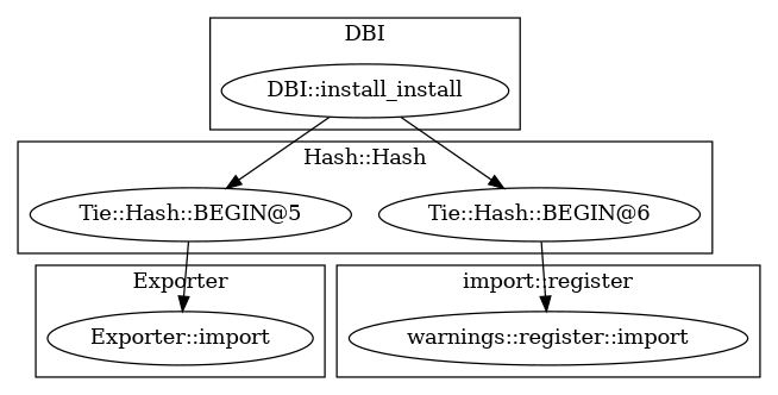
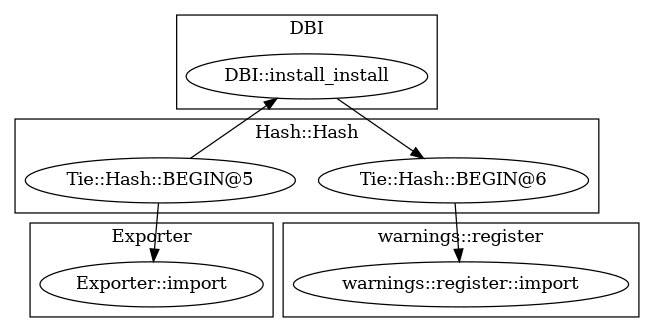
  digraph {
    n1 [label="DBI::install_install"]
    "Tie::Hash::BEGIN@5"
    "Tie::Hash::BEGIN@6"
    "Exporter::import"
    "warnings::register::import"
    subgraph cluster_1 {
      label=DBI
      n1
    }
    subgraph cluster_2 {
      label="Hash::Hash"
      "Tie::Hash::BEGIN@5"
      "Tie::Hash::BEGIN@6"
    }
    subgraph cluster_3 {
      label=Exporter
      "Exporter::import"
    }
    subgraph cluster_4 {
-     label="import::register"
+     label="warnings::register"
      "warnings::register::import"
    }
-   n1 -> "Tie::Hash::BEGIN@5"
+   "Tie::Hash::BEGIN@5" -> n1
    n1 -> "Tie::Hash::BEGIN@6"
    "Tie::Hash::BEGIN@5" -> "Exporter::import"
    "Tie::Hash::BEGIN@6" -> "warnings::register::import"
  }
